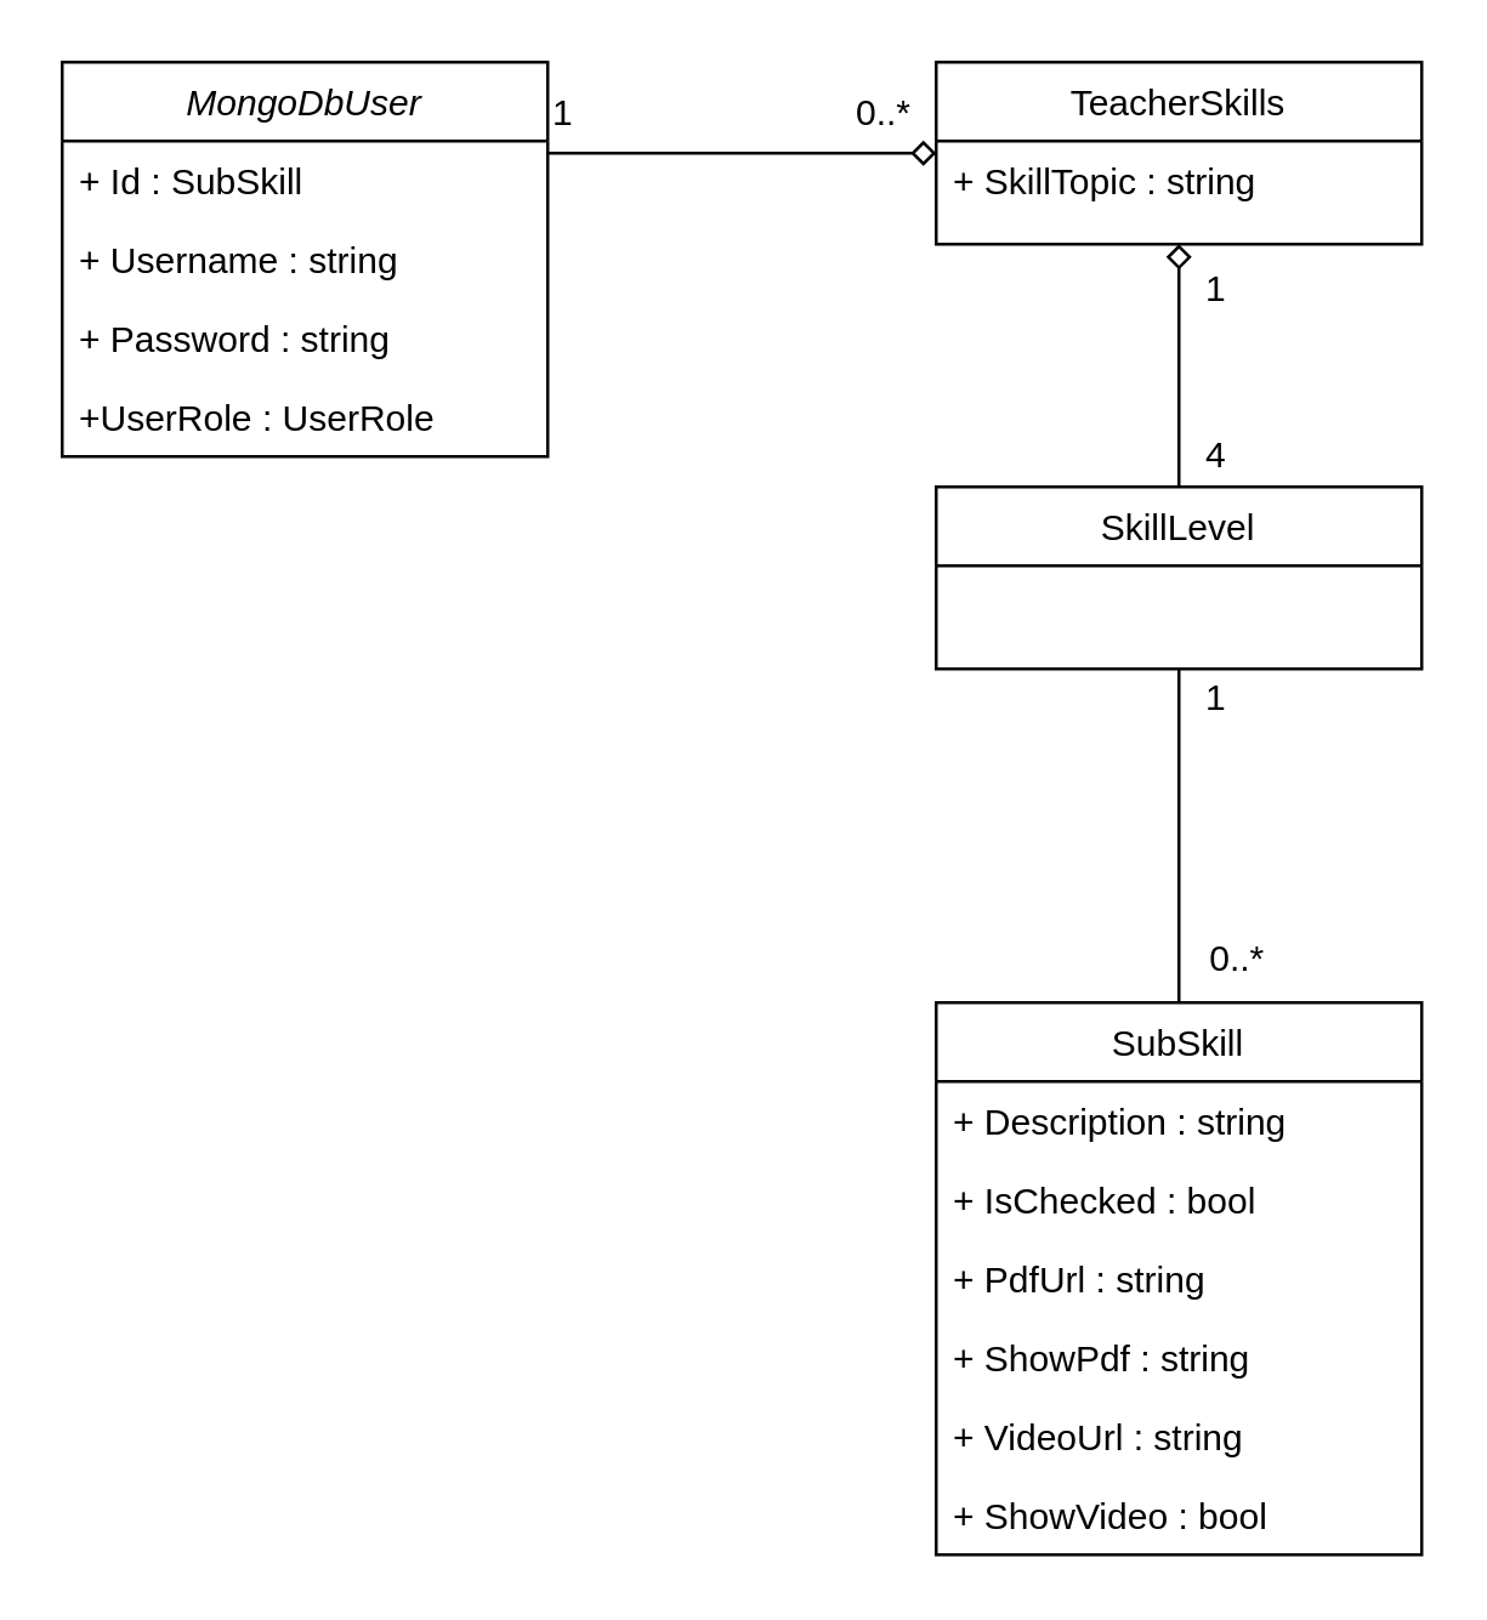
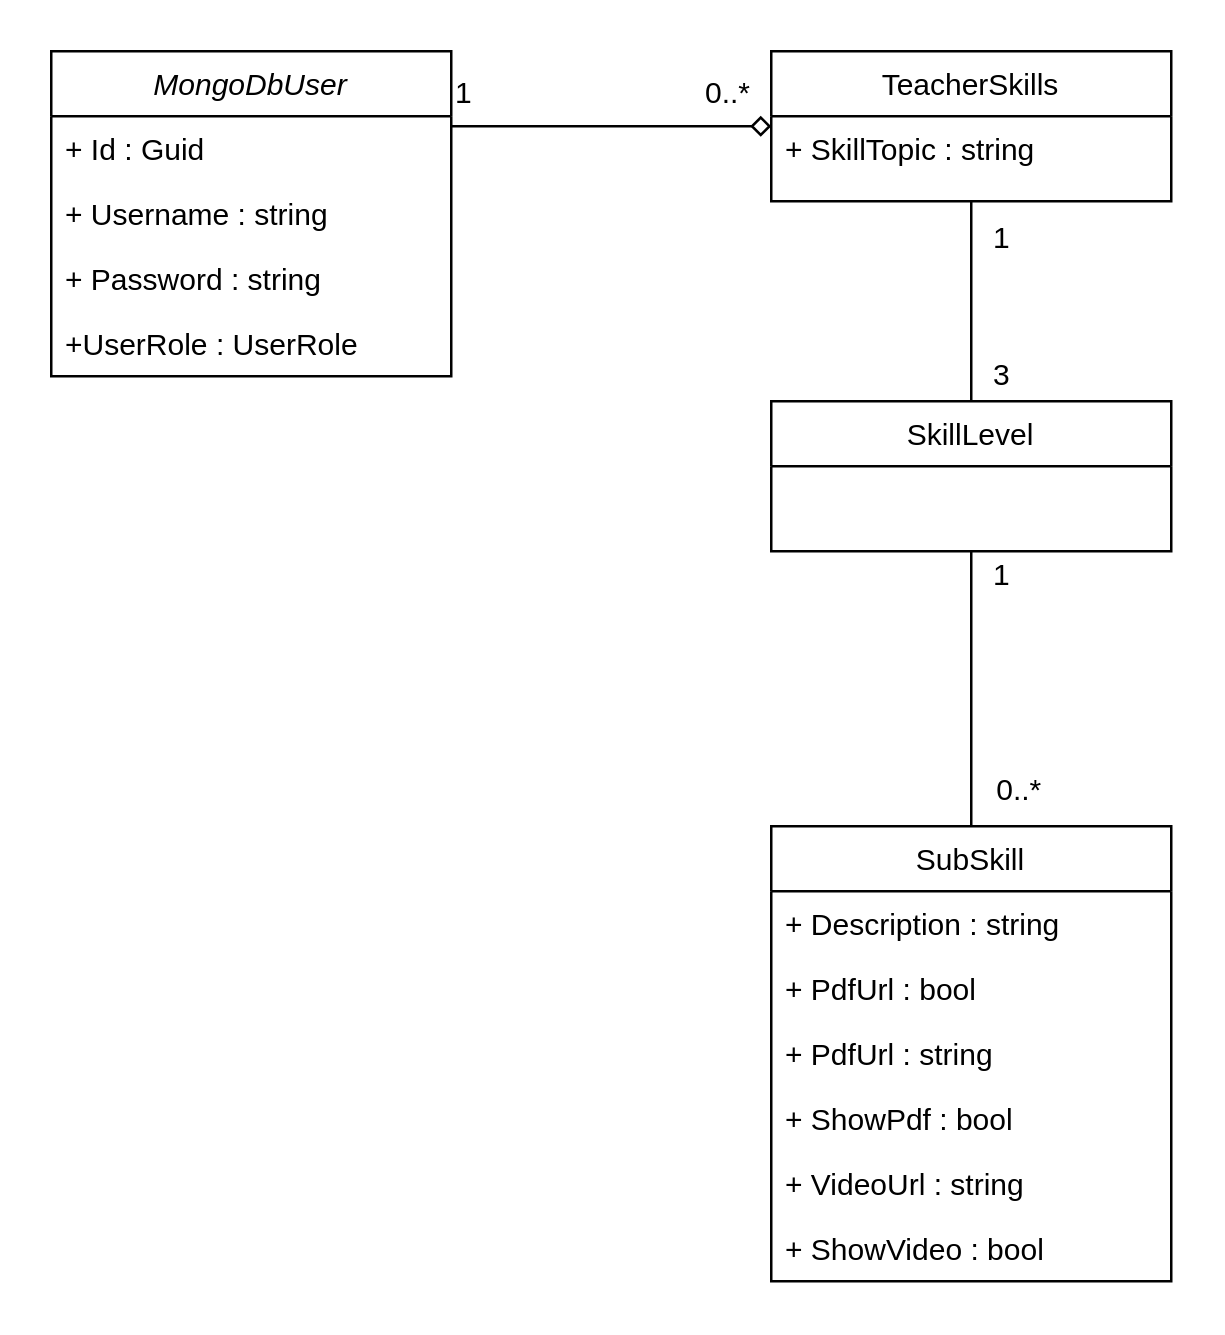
  <mxCell id="0" />
  <mxCell id="1" parent="0" />
  <mxCell id="2" value="MongoDbUser" style="swimlane;fontStyle=2;align=center;verticalAlign=top;childLayout=stackLayout;horizontal=1;startSize=26;horizontalStack=0;resizeParent=1;resizeLast=0;collapsible=1;marginBottom=0;rounded=0;shadow=0;strokeWidth=1;" parent="1" vertex="1"><mxGeometry x="20" y="20" width="160" height="130" as="geometry"><mxRectangle x="230" y="140" width="160" height="26" as="alternateBounds" /></mxGeometry></mxCell>
- <mxCell id="3" value="+ Id : SubSkill" style="text;align=left;verticalAlign=top;spacingLeft=4;spacingRight=4;overflow=hidden;rotatable=0;points=[[0,0.5],[1,0.5]];portConstraint=eastwest;" parent="2" vertex="1"><mxGeometry y="26" width="160" height="26" as="geometry" /></mxCell>
+ <mxCell id="3" value="+ Id : Guid" style="text;align=left;verticalAlign=top;spacingLeft=4;spacingRight=4;overflow=hidden;rotatable=0;points=[[0,0.5],[1,0.5]];portConstraint=eastwest;" parent="2" vertex="1"><mxGeometry y="26" width="160" height="26" as="geometry" /></mxCell>
  <mxCell id="4" value="+ Username : string" style="text;align=left;verticalAlign=top;spacingLeft=4;spacingRight=4;overflow=hidden;rotatable=0;points=[[0,0.5],[1,0.5]];portConstraint=eastwest;rounded=0;shadow=0;html=0;" parent="2" vertex="1"><mxGeometry y="52" width="160" height="26" as="geometry" /></mxCell>
  <mxCell id="5" value="+ Password : string" style="text;align=left;verticalAlign=top;spacingLeft=4;spacingRight=4;overflow=hidden;rotatable=0;points=[[0,0.5],[1,0.5]];portConstraint=eastwest;rounded=0;shadow=0;html=0;" parent="2" vertex="1"><mxGeometry y="78" width="160" height="26" as="geometry" /></mxCell>
  <mxCell id="6" value="+UserRole : UserRole" style="text;align=left;verticalAlign=top;spacingLeft=4;spacingRight=4;overflow=hidden;rotatable=0;points=[[0,0.5],[1,0.5]];portConstraint=eastwest;rounded=0;shadow=0;html=0;" parent="2" vertex="1"><mxGeometry y="104" width="160" height="26" as="geometry" /></mxCell>
  <mxCell id="7" value="TeacherSkills" style="swimlane;fontStyle=0;align=center;verticalAlign=top;childLayout=stackLayout;horizontal=1;startSize=26;horizontalStack=0;resizeParent=1;resizeLast=0;collapsible=1;marginBottom=0;rounded=0;shadow=0;strokeWidth=1;" parent="1" vertex="1"><mxGeometry x="308" y="20" width="160" height="60" as="geometry"><mxRectangle x="550" y="140" width="160" height="26" as="alternateBounds" /></mxGeometry></mxCell>
  <mxCell id="8" value="+ SkillTopic : string" style="text;align=left;verticalAlign=top;spacingLeft=4;spacingRight=4;overflow=hidden;rotatable=0;points=[[0,0.5],[1,0.5]];portConstraint=eastwest;" parent="7" vertex="1"><mxGeometry y="26" width="160" height="26" as="geometry" /></mxCell>
  <mxCell id="9" value="" style="endArrow=diamond;shadow=0;strokeWidth=1;rounded=0;endFill=0;edgeStyle=elbowEdgeStyle;elbow=vertical;strokeColor=default;" parent="1" source="2" target="7" edge="1"><mxGeometry x="0.5" y="41" relative="1" as="geometry"><mxPoint x="180" y="92" as="sourcePoint" /><mxPoint x="340" y="92" as="targetPoint" /><mxPoint x="-40" y="32" as="offset" /></mxGeometry></mxCell>
  <mxCell id="10" value="1" style="resizable=0;align=left;verticalAlign=bottom;labelBackgroundColor=none;fontSize=12;" parent="9" connectable="0" vertex="1"><mxGeometry x="-1" relative="1" as="geometry"><mxPoint y="-5" as="offset" /></mxGeometry></mxCell>
  <mxCell id="11" value="0..*" style="resizable=0;align=right;verticalAlign=bottom;labelBackgroundColor=none;fontSize=12;" parent="9" connectable="0" vertex="1"><mxGeometry x="1" relative="1" as="geometry"><mxPoint x="-7" y="-5" as="offset" /></mxGeometry></mxCell>
- <mxCell id="12" style="edgeStyle=orthogonalEdgeStyle;rounded=0;orthogonalLoop=1;jettySize=auto;html=1;exitX=0.5;exitY=0;exitDx=0;exitDy=0;entryX=0.5;entryY=1;entryDx=0;entryDy=0;strokeColor=default;endArrow=diamond;endFill=0;" parent="1" source="14" target="7" edge="1"><mxGeometry relative="1" as="geometry" /></mxCell>
+ <mxCell id="12" style="edgeStyle=orthogonalEdgeStyle;rounded=0;orthogonalLoop=1;jettySize=auto;html=1;exitX=0.5;exitY=0;exitDx=0;exitDy=0;entryX=0.5;entryY=1;entryDx=0;entryDy=0;strokeColor=default;endArrow=none;endFill=0;" parent="1" source="14" target="7" edge="1"><mxGeometry relative="1" as="geometry" /></mxCell>
  <mxCell id="13" style="edgeStyle=orthogonalEdgeStyle;rounded=0;orthogonalLoop=1;jettySize=auto;html=1;entryX=0.5;entryY=0;entryDx=0;entryDy=0;strokeColor=default;endArrow=none;endFill=0;" parent="1" source="14" target="15" edge="1"><mxGeometry relative="1" as="geometry" /></mxCell>
  <mxCell id="14" value="SkillLevel" style="swimlane;fontStyle=0;align=center;verticalAlign=top;childLayout=stackLayout;horizontal=1;startSize=26;horizontalStack=0;resizeParent=1;resizeLast=0;collapsible=1;marginBottom=0;rounded=0;shadow=0;strokeWidth=1;" parent="1" vertex="1"><mxGeometry x="308" y="160" width="160" height="60" as="geometry"><mxRectangle x="550" y="140" width="160" height="26" as="alternateBounds" /></mxGeometry></mxCell>
  <mxCell id="15" value="SubSkill" style="swimlane;fontStyle=0;align=center;verticalAlign=top;childLayout=stackLayout;horizontal=1;startSize=26;horizontalStack=0;resizeParent=1;resizeLast=0;collapsible=1;marginBottom=0;rounded=0;shadow=0;strokeWidth=1;" parent="1" vertex="1"><mxGeometry x="308" y="330" width="160" height="182" as="geometry"><mxRectangle x="550" y="140" width="160" height="26" as="alternateBounds" /></mxGeometry></mxCell>
  <mxCell id="16" value="+ Description : string" style="text;align=left;verticalAlign=top;spacingLeft=4;spacingRight=4;overflow=hidden;rotatable=0;points=[[0,0.5],[1,0.5]];portConstraint=eastwest;" parent="15" vertex="1"><mxGeometry y="26" width="160" height="26" as="geometry" /></mxCell>
- <mxCell id="17" value="+ IsChecked : bool" style="text;align=left;verticalAlign=top;spacingLeft=4;spacingRight=4;overflow=hidden;rotatable=0;points=[[0,0.5],[1,0.5]];portConstraint=eastwest;" parent="15" vertex="1"><mxGeometry y="52" width="160" height="26" as="geometry" /></mxCell>
+ <mxCell id="17" value="+ PdfUrl : bool" style="text;align=left;verticalAlign=top;spacingLeft=4;spacingRight=4;overflow=hidden;rotatable=0;points=[[0,0.5],[1,0.5]];portConstraint=eastwest;" parent="15" vertex="1"><mxGeometry y="52" width="160" height="26" as="geometry" /></mxCell>
  <mxCell id="18" value="+ PdfUrl : string" style="text;align=left;verticalAlign=top;spacingLeft=4;spacingRight=4;overflow=hidden;rotatable=0;points=[[0,0.5],[1,0.5]];portConstraint=eastwest;" parent="15" vertex="1"><mxGeometry y="78" width="160" height="26" as="geometry" /></mxCell>
- <mxCell id="19" value="+ ShowPdf : string" style="text;align=left;verticalAlign=top;spacingLeft=4;spacingRight=4;overflow=hidden;rotatable=0;points=[[0,0.5],[1,0.5]];portConstraint=eastwest;" parent="15" vertex="1"><mxGeometry y="104" width="160" height="26" as="geometry" /></mxCell>
+ <mxCell id="19" value="+ ShowPdf : bool" style="text;align=left;verticalAlign=top;spacingLeft=4;spacingRight=4;overflow=hidden;rotatable=0;points=[[0,0.5],[1,0.5]];portConstraint=eastwest;" parent="15" vertex="1"><mxGeometry y="104" width="160" height="26" as="geometry" /></mxCell>
  <mxCell id="20" value="+ VideoUrl : string" style="text;align=left;verticalAlign=top;spacingLeft=4;spacingRight=4;overflow=hidden;rotatable=0;points=[[0,0.5],[1,0.5]];portConstraint=eastwest;" parent="15" vertex="1"><mxGeometry y="130" width="160" height="26" as="geometry" /></mxCell>
  <mxCell id="21" value="+ ShowVideo : bool" style="text;align=left;verticalAlign=top;spacingLeft=4;spacingRight=4;overflow=hidden;rotatable=0;points=[[0,0.5],[1,0.5]];portConstraint=eastwest;" parent="15" vertex="1"><mxGeometry y="156" width="160" height="26" as="geometry" /></mxCell>
- <mxCell id="22" value="4" style="text;html=1;align=center;verticalAlign=middle;resizable=0;points=[];autosize=1;strokeColor=none;fillColor=none;" parent="1" vertex="1"><mxGeometry x="385" y="135" width="30" height="30" as="geometry" /></mxCell>
+ <mxCell id="22" value="3" style="text;html=1;align=center;verticalAlign=middle;resizable=0;points=[];autosize=1;strokeColor=none;fillColor=none;" parent="1" vertex="1"><mxGeometry x="385" y="135" width="30" height="30" as="geometry" /></mxCell>
  <mxCell id="23" value="1" style="text;html=1;align=center;verticalAlign=middle;resizable=0;points=[];autosize=1;strokeColor=none;fillColor=none;" parent="1" vertex="1"><mxGeometry x="385" y="80" width="30" height="30" as="geometry" /></mxCell>
  <mxCell id="24" value="1" style="text;html=1;align=center;verticalAlign=middle;resizable=0;points=[];autosize=1;strokeColor=none;fillColor=none;" vertex="1" parent="1"><mxGeometry x="385" y="215" width="30" height="30" as="geometry" /></mxCell>
  <mxCell id="25" value="0..*" style="text;html=1;align=center;verticalAlign=middle;resizable=0;points=[];autosize=1;strokeColor=none;fillColor=none;" vertex="1" parent="1"><mxGeometry x="387" y="301" width="40" height="30" as="geometry" /></mxCell>
